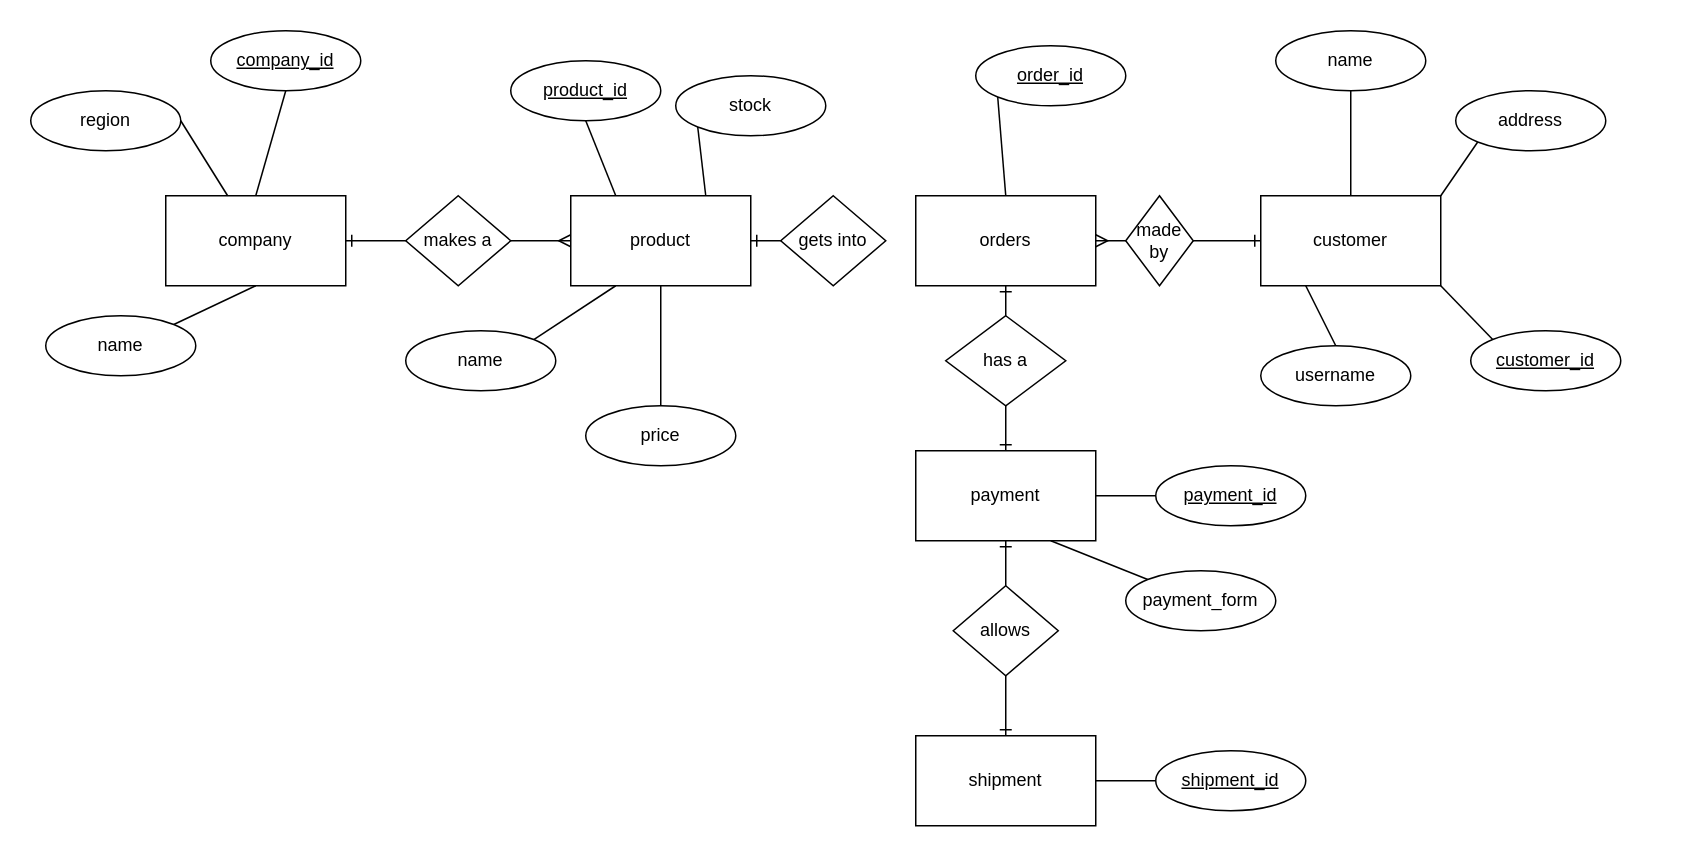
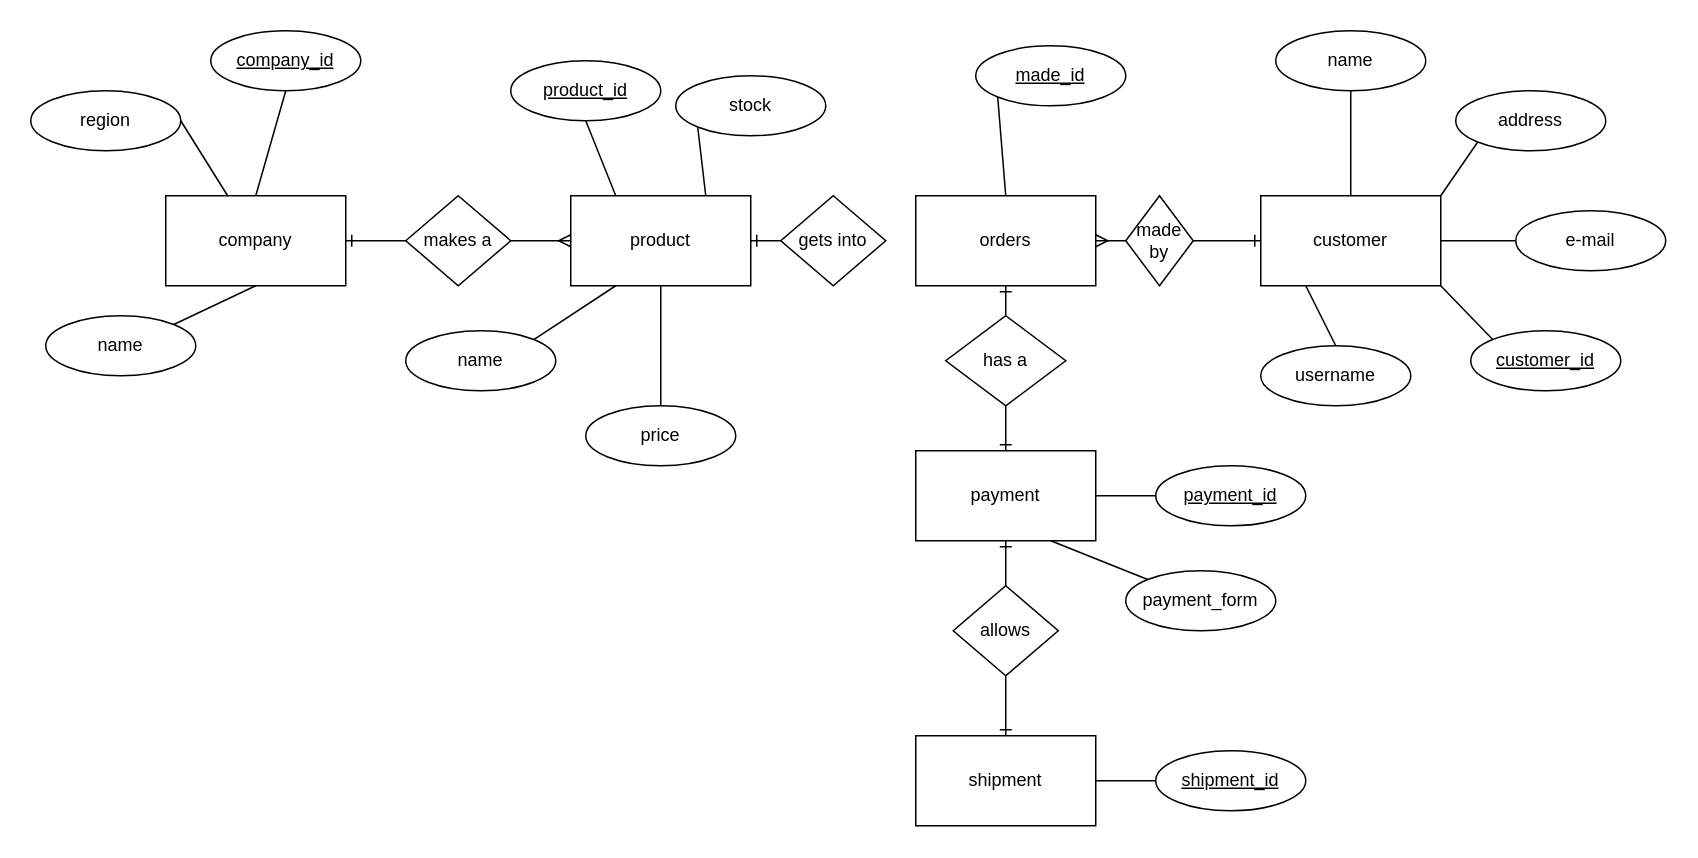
  <mxCell id="0" />
  <mxCell id="1" parent="0" />
  <mxCell id="2" style="edgeStyle=none;html=1;exitX=1;exitY=0.5;exitDx=0;exitDy=0;endArrow=ERmany;endFill=0;startArrow=none;startFill=0;" parent="1" source="44" target="5" edge="1"><mxGeometry relative="1" as="geometry" /></mxCell>
  <mxCell id="3" style="edgeStyle=none;html=1;exitX=0.5;exitY=0;exitDx=0;exitDy=0;entryX=0.5;entryY=1;entryDx=0;entryDy=0;startArrow=none;startFill=0;endArrow=none;endFill=0;" parent="1" source="4" target="13" edge="1"><mxGeometry relative="1" as="geometry" /></mxCell>
  <mxCell id="4" value="company" style="rounded=0;whiteSpace=wrap;html=1;" parent="1" vertex="1"><mxGeometry x="110" y="130" width="120" height="60" as="geometry" /></mxCell>
  <mxCell id="5" value="product" style="rounded=0;whiteSpace=wrap;html=1;" parent="1" vertex="1"><mxGeometry x="380" y="130" width="120" height="60" as="geometry" /></mxCell>
  <mxCell id="6" style="edgeStyle=none;html=1;exitX=0;exitY=0.5;exitDx=0;exitDy=0;entryX=1;entryY=0.5;entryDx=0;entryDy=0;startArrow=ERone;startFill=0;endArrow=ERmany;endFill=0;" parent="1" source="7" target="9" edge="1"><mxGeometry relative="1" as="geometry" /></mxCell>
  <mxCell id="7" value="customer" style="rounded=0;whiteSpace=wrap;html=1;" parent="1" vertex="1"><mxGeometry x="840" y="130" width="120" height="60" as="geometry" /></mxCell>
  <mxCell id="8" style="edgeStyle=none;html=1;exitX=0.5;exitY=1;exitDx=0;exitDy=0;entryX=0.5;entryY=0;entryDx=0;entryDy=0;startArrow=none;startFill=0;endArrow=ERone;endFill=0;" parent="1" source="51" target="10" edge="1"><mxGeometry relative="1" as="geometry" /></mxCell>
  <mxCell id="9" value="orders" style="rounded=0;whiteSpace=wrap;html=1;" parent="1" vertex="1"><mxGeometry x="610" y="130" width="120" height="60" as="geometry" /></mxCell>
  <mxCell id="10" value="payment" style="rounded=0;whiteSpace=wrap;html=1;" parent="1" vertex="1"><mxGeometry x="610" y="300" width="120" height="60" as="geometry" /></mxCell>
  <mxCell id="11" style="edgeStyle=none;html=1;exitX=0.5;exitY=1;exitDx=0;exitDy=0;entryX=0.5;entryY=0;entryDx=0;entryDy=0;startArrow=none;startFill=0;endArrow=ERone;endFill=0;" parent="1" source="49" target="12" edge="1"><mxGeometry relative="1" as="geometry"><mxPoint x="620" y="300" as="sourcePoint" /></mxGeometry></mxCell>
  <mxCell id="12" value="shipment" style="rounded=0;whiteSpace=wrap;html=1;" parent="1" vertex="1"><mxGeometry x="610" y="490" width="120" height="60" as="geometry" /></mxCell>
  <mxCell id="13" value="&lt;u&gt;company_id&lt;/u&gt;" style="ellipse;whiteSpace=wrap;html=1;align=center;" parent="1" vertex="1"><mxGeometry x="140" y="20" width="100" height="40" as="geometry" /></mxCell>
  <mxCell id="14" style="edgeStyle=none;html=1;exitX=1;exitY=0;exitDx=0;exitDy=0;entryX=0.5;entryY=1;entryDx=0;entryDy=0;startArrow=none;startFill=0;endArrow=none;endFill=0;" parent="1" source="15" target="4" edge="1"><mxGeometry relative="1" as="geometry" /></mxCell>
  <mxCell id="15" value="name" style="ellipse;whiteSpace=wrap;html=1;align=center;" parent="1" vertex="1"><mxGeometry x="30" y="210" width="100" height="40" as="geometry" /></mxCell>
  <mxCell id="16" style="edgeStyle=none;html=1;exitX=1;exitY=0.5;exitDx=0;exitDy=0;startArrow=none;startFill=0;endArrow=none;endFill=0;" parent="1" source="17" target="4" edge="1"><mxGeometry relative="1" as="geometry" /></mxCell>
  <mxCell id="17" value="region" style="ellipse;whiteSpace=wrap;html=1;align=center;" parent="1" vertex="1"><mxGeometry x="20" y="60" width="100" height="40" as="geometry" /></mxCell>
  <mxCell id="18" style="edgeStyle=none;html=1;exitX=0.5;exitY=1;exitDx=0;exitDy=0;entryX=0.25;entryY=0;entryDx=0;entryDy=0;startArrow=none;startFill=0;endArrow=none;endFill=0;" parent="1" source="19" target="5" edge="1"><mxGeometry relative="1" as="geometry" /></mxCell>
  <mxCell id="19" value="&lt;u&gt;product_id&lt;/u&gt;" style="ellipse;whiteSpace=wrap;html=1;align=center;" parent="1" vertex="1"><mxGeometry x="340" y="40" width="100" height="40" as="geometry" /></mxCell>
  <mxCell id="20" style="edgeStyle=none;html=1;exitX=1;exitY=0;exitDx=0;exitDy=0;entryX=0.25;entryY=1;entryDx=0;entryDy=0;startArrow=none;startFill=0;endArrow=none;endFill=0;" parent="1" source="21" target="5" edge="1"><mxGeometry relative="1" as="geometry" /></mxCell>
  <mxCell id="21" value="name" style="ellipse;whiteSpace=wrap;html=1;align=center;" parent="1" vertex="1"><mxGeometry x="270" y="220" width="100" height="40" as="geometry" /></mxCell>
  <mxCell id="22" style="edgeStyle=none;html=1;exitX=0.5;exitY=0;exitDx=0;exitDy=0;entryX=0.5;entryY=1;entryDx=0;entryDy=0;startArrow=none;startFill=0;endArrow=none;endFill=0;" parent="1" source="23" target="5" edge="1"><mxGeometry relative="1" as="geometry" /></mxCell>
  <mxCell id="23" value="price" style="ellipse;whiteSpace=wrap;html=1;align=center;" parent="1" vertex="1"><mxGeometry x="390" y="270" width="100" height="40" as="geometry" /></mxCell>
  <mxCell id="24" style="edgeStyle=none;html=1;exitX=0;exitY=1;exitDx=0;exitDy=0;entryX=0.75;entryY=0;entryDx=0;entryDy=0;startArrow=none;startFill=0;endArrow=none;endFill=0;" parent="1" source="25" target="5" edge="1"><mxGeometry relative="1" as="geometry" /></mxCell>
  <mxCell id="25" value="stock" style="ellipse;whiteSpace=wrap;html=1;align=center;" parent="1" vertex="1"><mxGeometry x="450" y="50" width="100" height="40" as="geometry" /></mxCell>
  <mxCell id="26" style="edgeStyle=none;html=1;exitX=0;exitY=1;exitDx=0;exitDy=0;entryX=0.5;entryY=0;entryDx=0;entryDy=0;startArrow=none;startFill=0;endArrow=none;endFill=0;" parent="1" source="27" target="9" edge="1"><mxGeometry relative="1" as="geometry" /></mxCell>
- <mxCell id="27" value="&lt;u&gt;order_id&lt;/u&gt;" style="ellipse;whiteSpace=wrap;html=1;align=center;" parent="1" vertex="1"><mxGeometry x="650" y="30" width="100" height="40" as="geometry" /></mxCell>
+ <mxCell id="27" value="&lt;u&gt;made_id&lt;/u&gt;" style="ellipse;whiteSpace=wrap;html=1;align=center;" parent="1" vertex="1"><mxGeometry x="650" y="30" width="100" height="40" as="geometry" /></mxCell>
  <mxCell id="28" style="edgeStyle=none;html=1;exitX=0.5;exitY=1;exitDx=0;exitDy=0;startArrow=none;startFill=0;endArrow=none;endFill=0;" parent="1" source="29" target="7" edge="1"><mxGeometry relative="1" as="geometry" /></mxCell>
  <mxCell id="29" value="name" style="ellipse;whiteSpace=wrap;html=1;align=center;" parent="1" vertex="1"><mxGeometry x="850" y="20" width="100" height="40" as="geometry" /></mxCell>
  <mxCell id="30" style="edgeStyle=none;html=1;exitX=0.5;exitY=0;exitDx=0;exitDy=0;entryX=0.25;entryY=1;entryDx=0;entryDy=0;startArrow=none;startFill=0;endArrow=none;endFill=0;" parent="1" source="31" target="7" edge="1"><mxGeometry relative="1" as="geometry" /></mxCell>
  <mxCell id="31" value="username" style="ellipse;whiteSpace=wrap;html=1;align=center;" parent="1" vertex="1"><mxGeometry x="840" y="230" width="100" height="40" as="geometry" /></mxCell>
  <mxCell id="32" style="edgeStyle=none;html=1;exitX=0;exitY=1;exitDx=0;exitDy=0;entryX=1;entryY=0;entryDx=0;entryDy=0;startArrow=none;startFill=0;endArrow=none;endFill=0;" parent="1" source="33" target="7" edge="1"><mxGeometry relative="1" as="geometry" /></mxCell>
  <mxCell id="33" value="address" style="ellipse;whiteSpace=wrap;html=1;align=center;" parent="1" vertex="1"><mxGeometry x="970" y="60" width="100" height="40" as="geometry" /></mxCell>
  <mxCell id="34" style="edgeStyle=none;html=1;exitX=0;exitY=0;exitDx=0;exitDy=0;entryX=1;entryY=1;entryDx=0;entryDy=0;startArrow=none;startFill=0;endArrow=none;endFill=0;" parent="1" source="35" target="7" edge="1"><mxGeometry relative="1" as="geometry" /></mxCell>
  <mxCell id="35" value="&lt;u&gt;customer_id&lt;/u&gt;" style="ellipse;whiteSpace=wrap;html=1;align=center;" parent="1" vertex="1"><mxGeometry x="980" y="220" width="100" height="40" as="geometry" /></mxCell>
+ <mxCell id="36" style="edgeStyle=none;html=1;exitX=0;exitY=0.5;exitDx=0;exitDy=0;entryX=1;entryY=0.5;entryDx=0;entryDy=0;startArrow=none;startFill=0;endArrow=none;endFill=0;" parent="1" source="37" target="7" edge="1"><mxGeometry relative="1" as="geometry" /></mxCell>
+ <mxCell id="37" value="e-mail" style="ellipse;whiteSpace=wrap;html=1;align=center;" parent="1" vertex="1"><mxGeometry x="1010" y="140" width="100" height="40" as="geometry" /></mxCell>
  <mxCell id="38" style="edgeStyle=none;html=1;exitX=0;exitY=0.5;exitDx=0;exitDy=0;entryX=1;entryY=0.5;entryDx=0;entryDy=0;startArrow=none;startFill=0;endArrow=none;endFill=0;" parent="1" source="39" target="10" edge="1"><mxGeometry relative="1" as="geometry" /></mxCell>
  <mxCell id="39" value="&lt;u&gt;payment_id&lt;/u&gt;" style="ellipse;whiteSpace=wrap;html=1;align=center;" parent="1" vertex="1"><mxGeometry x="770" y="310" width="100" height="40" as="geometry" /></mxCell>
  <mxCell id="40" style="edgeStyle=none;html=1;exitX=0;exitY=0;exitDx=0;exitDy=0;entryX=0.75;entryY=1;entryDx=0;entryDy=0;startArrow=none;startFill=0;endArrow=none;endFill=0;" parent="1" source="41" target="10" edge="1"><mxGeometry relative="1" as="geometry" /></mxCell>
  <mxCell id="41" value="payment_form" style="ellipse;whiteSpace=wrap;html=1;align=center;" parent="1" vertex="1"><mxGeometry x="750" y="380" width="100" height="40" as="geometry" /></mxCell>
  <mxCell id="42" style="edgeStyle=none;html=1;exitX=0;exitY=0.5;exitDx=0;exitDy=0;entryX=1;entryY=0.5;entryDx=0;entryDy=0;startArrow=none;startFill=0;endArrow=none;endFill=0;" parent="1" source="43" target="12" edge="1"><mxGeometry relative="1" as="geometry" /></mxCell>
  <mxCell id="43" value="&lt;u&gt;shipment_id&lt;/u&gt;" style="ellipse;whiteSpace=wrap;html=1;align=center;" parent="1" vertex="1"><mxGeometry x="770" y="500" width="100" height="40" as="geometry" /></mxCell>
  <mxCell id="44" value="makes a" style="shape=rhombus;perimeter=rhombusPerimeter;whiteSpace=wrap;html=1;align=center;" parent="1" vertex="1"><mxGeometry x="270" y="130" width="70" height="60" as="geometry" /></mxCell>
  <mxCell id="45" value="" style="edgeStyle=none;html=1;exitX=1;exitY=0.5;exitDx=0;exitDy=0;endArrow=none;endFill=0;startArrow=ERone;startFill=0;" parent="1" source="4" target="44" edge="1"><mxGeometry relative="1" as="geometry"><mxPoint x="230" y="160" as="sourcePoint" /><mxPoint x="380" y="160" as="targetPoint" /></mxGeometry></mxCell>
  <mxCell id="46" value="gets into" style="shape=rhombus;perimeter=rhombusPerimeter;whiteSpace=wrap;html=1;align=center;" parent="1" vertex="1"><mxGeometry x="520" y="130" width="70" height="60" as="geometry" /></mxCell>
  <mxCell id="47" value="" style="edgeStyle=none;html=1;exitX=1;exitY=0.5;exitDx=0;exitDy=0;entryX=0;entryY=0.5;entryDx=0;entryDy=0;startArrow=ERone;startFill=0;endArrow=none;endFill=0;" parent="1" source="5" target="46" edge="1"><mxGeometry relative="1" as="geometry"><mxPoint x="500" y="160" as="sourcePoint" /><mxPoint x="610" y="160" as="targetPoint" /></mxGeometry></mxCell>
  <mxCell id="48" value="made by" style="shape=rhombus;perimeter=rhombusPerimeter;whiteSpace=wrap;html=1;align=center;" parent="1" vertex="1"><mxGeometry x="750" y="130" width="45" height="60" as="geometry" /></mxCell>
  <mxCell id="49" value="allows" style="shape=rhombus;perimeter=rhombusPerimeter;whiteSpace=wrap;html=1;align=center;" parent="1" vertex="1"><mxGeometry x="635" y="390" width="70" height="60" as="geometry" /></mxCell>
  <mxCell id="50" value="" style="edgeStyle=none;html=1;exitX=0.5;exitY=1;exitDx=0;exitDy=0;entryX=0.5;entryY=0;entryDx=0;entryDy=0;startArrow=ERone;startFill=0;endArrow=none;endFill=0;" parent="1" source="10" target="49" edge="1"><mxGeometry relative="1" as="geometry"><mxPoint x="670" y="340" as="sourcePoint" /><mxPoint x="670" y="490" as="targetPoint" /></mxGeometry></mxCell>
  <mxCell id="51" value="has a" style="shape=rhombus;perimeter=rhombusPerimeter;whiteSpace=wrap;html=1;align=center;" parent="1" vertex="1"><mxGeometry x="630" y="210" width="80" height="60" as="geometry" /></mxCell>
  <mxCell id="52" value="" style="edgeStyle=none;html=1;exitX=0.5;exitY=1;exitDx=0;exitDy=0;entryX=0.5;entryY=0;entryDx=0;entryDy=0;startArrow=ERone;startFill=0;endArrow=none;endFill=0;" parent="1" source="9" target="51" edge="1"><mxGeometry relative="1" as="geometry"><mxPoint x="670" y="190" as="sourcePoint" /><mxPoint x="670" y="280" as="targetPoint" /></mxGeometry></mxCell>
